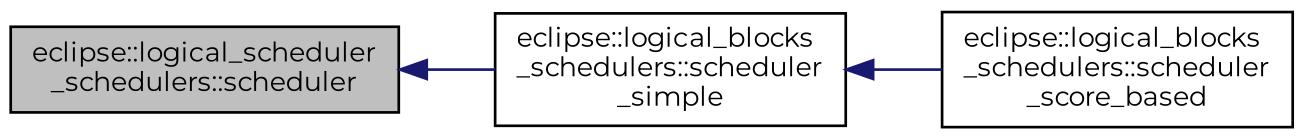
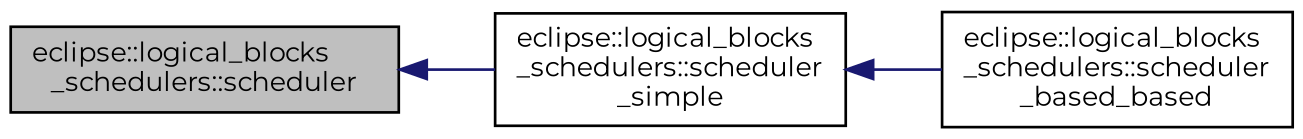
  digraph {
    fontname=Montserrat
    rankdir=LR
    node [color=black fillcolor=white fontname=Montserrat fontsize=10 shape=record style=filled]
    edge [color=midnightblue dir=back fontname=Montserrat fontsize=10 labelfontname=Helvetica labelfontsize=10 style=solid]
-   n1 [fillcolor=grey75 fontcolor=black height=0.2 label="eclipse::logical_scheduler\l_schedulers::scheduler" width=0.4]
+   n1 [fillcolor=grey75 fontcolor=black height=0.2 label="eclipse::logical_blocks\l_schedulers::scheduler" width=0.4]
    n2 [height=0.2 label="eclipse::logical_blocks\l_schedulers::scheduler\l_simple" width=0.4]
-   n3 [height=0.2 label="eclipse::logical_blocks\l_schedulers::scheduler\l_score_based" width=0.4]
+   n3 [height=0.2 label="eclipse::logical_blocks\l_schedulers::scheduler\l_based_based" width=0.4]
    n1 -> n2
    n2 -> n3
  }
